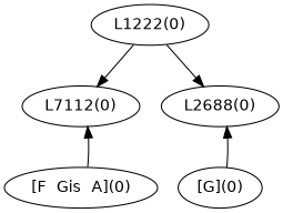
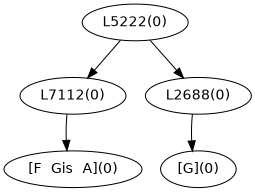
  digraph {
    fontname="DejaVu Sans"
    node [fontname="DejaVu Sans"]
    edge [fontname="DejaVu Sans"]
    n1 [label="L7112(0)"]
    n2 [label="L2688(0)"]
-   "L5222(0)" [label="L1222(0)"]
+   "L5222(0)"
    "[F  Gis  A](0)"
    "[G](0)"
    subgraph sub_1 {
      rank=same
      n1
      n2
    }
    subgraph sub_2 {
      rank=min
      "L5222(0)"
    }
    subgraph sub_3 {
      rank=max
      "[F  Gis  A](0)"
      "[G](0)"
    }
-   "[F  Gis  A](0)" -> n1
-   "[G](0)" -> n2
+   n1 -> "[F  Gis  A](0)"
+   n2 -> "[G](0)"
    "L5222(0)" -> n1
    "L5222(0)" -> n2
  }
